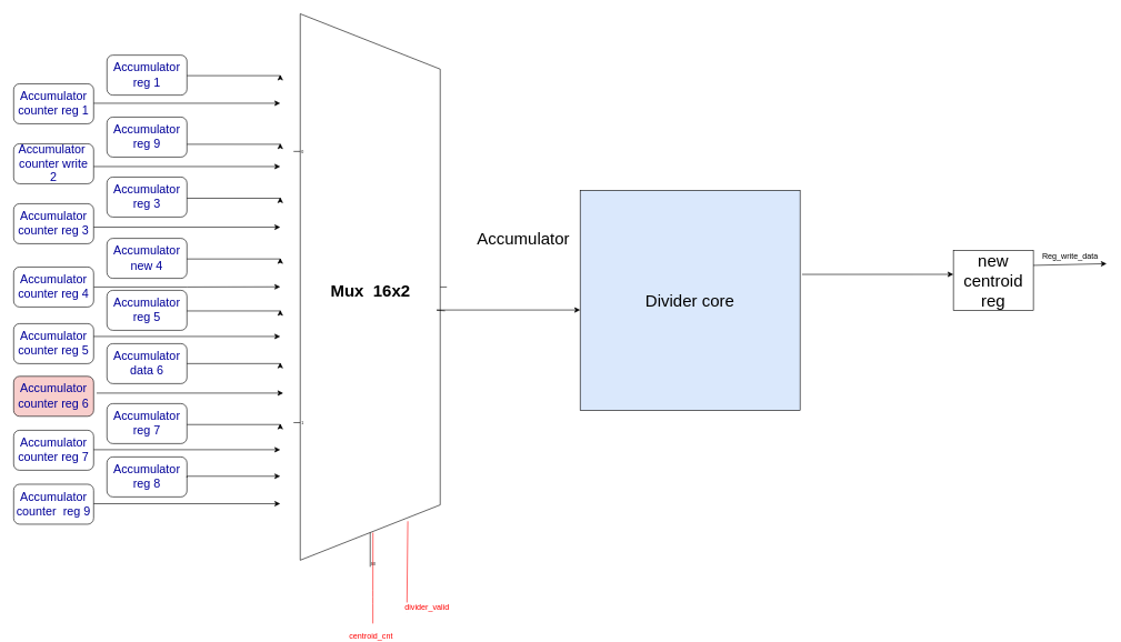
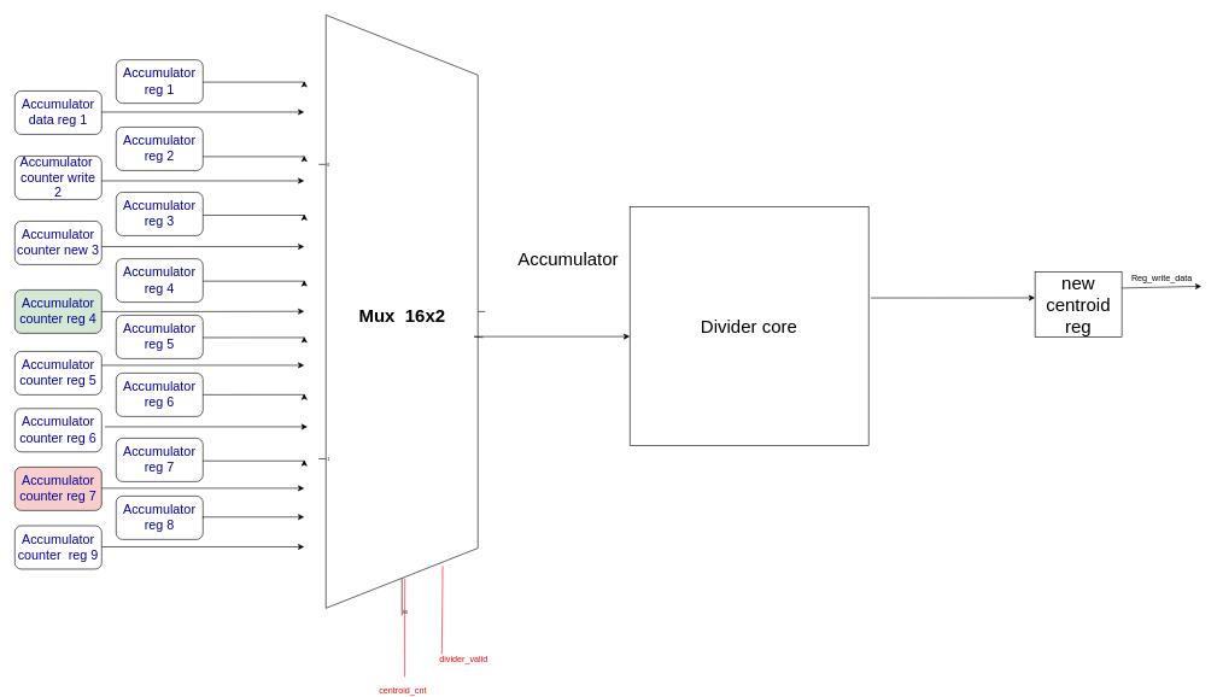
  <mxCell id="0" />
  <mxCell id="1" parent="0" />
  <mxCell id="2" value="Accumulator reg 3" style="rounded=1;whiteSpace=wrap;html=1;fontSize=18;fontColor=#000099;" vertex="1" parent="1"><mxGeometry x="160" y="265" width="120" height="60" as="geometry" /></mxCell>
- <mxCell id="3" value="Accumulator new 4" style="rounded=1;whiteSpace=wrap;html=1;fontSize=18;fontColor=#000099;" vertex="1" parent="1"><mxGeometry x="160" y="357" width="120" height="60" as="geometry" /></mxCell>
+ <mxCell id="3" value="Accumulator reg 4" style="rounded=1;whiteSpace=wrap;html=1;fontSize=18;fontColor=#000099;" vertex="1" parent="1"><mxGeometry x="160" y="357" width="120" height="60" as="geometry" /></mxCell>
  <mxCell id="4" value="Accumulator reg 5" style="rounded=1;whiteSpace=wrap;html=1;fontSize=18;fontColor=#000099;" vertex="1" parent="1"><mxGeometry x="160" y="435" width="120" height="60" as="geometry" /></mxCell>
- <mxCell id="5" value="Accumulator data 6" style="rounded=1;whiteSpace=wrap;html=1;fontSize=18;fontColor=#000099;" vertex="1" parent="1"><mxGeometry x="160" y="515" width="120" height="60" as="geometry" /></mxCell>
- <mxCell id="6" value="Accumulator reg 9" style="rounded=1;whiteSpace=wrap;html=1;fontSize=18;fontColor=#000099;" vertex="1" parent="1"><mxGeometry x="160" y="175" width="120" height="60" as="geometry" /></mxCell>
+ <mxCell id="5" value="Accumulator reg 6" style="rounded=1;whiteSpace=wrap;html=1;fontSize=18;fontColor=#000099;" vertex="1" parent="1"><mxGeometry x="160" y="515" width="120" height="60" as="geometry" /></mxCell>
+ <mxCell id="6" value="Accumulator reg 2" style="rounded=1;whiteSpace=wrap;html=1;fontSize=18;fontColor=#000099;" vertex="1" parent="1"><mxGeometry x="160" y="175" width="120" height="60" as="geometry" /></mxCell>
  <mxCell id="7" value="Accumulator reg 7" style="rounded=1;whiteSpace=wrap;html=1;fontSize=18;fontColor=#000099;" vertex="1" parent="1"><mxGeometry x="160" y="605" width="120" height="60" as="geometry" /></mxCell>
  <mxCell id="8" value="Accumulator reg 1" style="rounded=1;whiteSpace=wrap;html=1;fontSize=18;fontColor=#000099;" vertex="1" parent="1"><mxGeometry x="160" y="82" width="120" height="60" as="geometry" /></mxCell>
  <mxCell id="9" value="&lt;font style=&quot;font-size: 25px&quot;&gt;&lt;b&gt;Mux&amp;nbsp; 16x2&lt;/b&gt;&lt;/font&gt;" style="shadow=0;dashed=0;align=center;fillColor=#ffffff;html=1;strokeWidth=1;shape=mxgraph.electrical.abstract.mux2;" vertex="1" parent="1"><mxGeometry x="440" y="20" width="230" height="830" as="geometry" /></mxCell>
  <mxCell id="10" value="" style="endArrow=none;html=1;strokeColor=#FF0000;fontColor=#FF0000;verticalAlign=top;entryX=0.518;entryY=0.938;entryDx=0;entryDy=0;entryPerimeter=0;" edge="1" parent="1" target="9"><mxGeometry width="50" height="50" relative="1" as="geometry"><mxPoint x="559" y="935" as="sourcePoint" /><mxPoint x="480" y="855" as="targetPoint" /><Array as="points"><mxPoint x="559" y="895" /></Array></mxGeometry></mxCell>
  <mxCell id="11" value="&lt;font color=&quot;#ff0000&quot;&gt;centroid_cnt&lt;/font&gt;" style="text;html=1;resizable=0;points=[];align=center;verticalAlign=middle;labelBackgroundColor=#ffffff;" vertex="1" connectable="0" parent="10"><mxGeometry x="-0.404" y="6" relative="1" as="geometry"><mxPoint x="2" y="60" as="offset" /></mxGeometry></mxCell>
  <mxCell id="12" value="" style="endArrow=none;html=1;strokeColor=#FF0000;fontColor=#FF0000;verticalAlign=top;entryX=0.518;entryY=0.938;entryDx=0;entryDy=0;entryPerimeter=0;" edge="1" parent="1"><mxGeometry width="50" height="50" relative="1" as="geometry"><mxPoint x="610" y="918" as="sourcePoint" /><mxPoint x="611.44" y="781.54" as="targetPoint" /></mxGeometry></mxCell>
  <mxCell id="13" value="&lt;font color=&quot;#ff0000&quot;&gt;divider_valid&lt;/font&gt;" style="text;html=1;resizable=0;points=[];align=center;verticalAlign=middle;labelBackgroundColor=#ffffff;" vertex="1" connectable="0" parent="12"><mxGeometry x="-0.404" y="6" relative="1" as="geometry"><mxPoint x="35.5" y="33.5" as="offset" /></mxGeometry></mxCell>
- <mxCell id="14" value="Accumulator counter&amp;nbsp;reg 3" style="rounded=1;whiteSpace=wrap;html=1;fontSize=18;fontColor=#000099;" vertex="1" parent="1"><mxGeometry x="20" y="305" width="120" height="60" as="geometry" /></mxCell>
+ <mxCell id="14" value="Accumulator counter&amp;nbsp;new 3" style="rounded=1;whiteSpace=wrap;html=1;fontSize=18;fontColor=#000099;" vertex="1" parent="1"><mxGeometry x="20" y="305" width="120" height="60" as="geometry" /></mxCell>
  <mxCell id="15" style="edgeStyle=orthogonalEdgeStyle;rounded=0;orthogonalLoop=1;jettySize=auto;html=1;exitX=1;exitY=0.5;exitDx=0;exitDy=0;strokeColor=#000000;fontColor=#000000;" edge="1" parent="1" source="16"><mxGeometry relative="1" as="geometry"><mxPoint x="420" y="429.714" as="targetPoint" /></mxGeometry></mxCell>
- <mxCell id="16" value="Accumulator counter&amp;nbsp;reg 4" style="rounded=1;whiteSpace=wrap;html=1;fontSize=18;fontColor=#000099;" vertex="1" parent="1"><mxGeometry x="20" y="400" width="120" height="60" as="geometry" /></mxCell>
+ <mxCell id="16" value="Accumulator counter&amp;nbsp;reg 4" style="rounded=1;whiteSpace=wrap;html=1;fontSize=18;fontColor=#000099;fillColor=#d5e8d4;" vertex="1" parent="1"><mxGeometry x="20" y="400" width="120" height="60" as="geometry" /></mxCell>
  <mxCell id="17" value="Accumulator counter&amp;nbsp;reg 5" style="rounded=1;whiteSpace=wrap;html=1;fontSize=18;fontColor=#000099;" vertex="1" parent="1"><mxGeometry x="20" y="485" width="120" height="60" as="geometry" /></mxCell>
- <mxCell id="18" value="Accumulator counter&amp;nbsp;reg 6" style="rounded=1;whiteSpace=wrap;html=1;fontSize=18;fontColor=#000099;fillColor=#f8cecc;" vertex="1" parent="1"><mxGeometry x="20" y="564" width="120" height="60" as="geometry" /></mxCell>
- <mxCell id="19" value="Accumulator counter reg 1" style="rounded=1;whiteSpace=wrap;html=1;fontSize=18;fontColor=#000099;" vertex="1" parent="1"><mxGeometry x="20" y="125" width="120" height="60" as="geometry" /></mxCell>
+ <mxCell id="18" value="Accumulator counter&amp;nbsp;reg 6" style="rounded=1;whiteSpace=wrap;html=1;fontSize=18;fontColor=#000099;" vertex="1" parent="1"><mxGeometry x="20" y="564" width="120" height="60" as="geometry" /></mxCell>
+ <mxCell id="19" value="Accumulator data reg 1" style="rounded=1;whiteSpace=wrap;html=1;fontSize=18;fontColor=#000099;" vertex="1" parent="1"><mxGeometry x="20" y="125" width="120" height="60" as="geometry" /></mxCell>
  <mxCell id="20" value="Accumulator&amp;nbsp; counter&amp;nbsp;write 2" style="rounded=1;whiteSpace=wrap;html=1;fontSize=18;fontColor=#000099;" vertex="1" parent="1"><mxGeometry x="20" y="215" width="120" height="60" as="geometry" /></mxCell>
- <mxCell id="21" value="Accumulator counter&amp;nbsp;reg 7" style="rounded=1;whiteSpace=wrap;html=1;fontSize=18;fontColor=#000099;" vertex="1" parent="1"><mxGeometry x="20" y="645" width="120" height="60" as="geometry" /></mxCell>
+ <mxCell id="21" value="Accumulator counter&amp;nbsp;reg 7" style="rounded=1;whiteSpace=wrap;html=1;fontSize=18;fontColor=#000099;fillColor=#f8cecc;" vertex="1" parent="1"><mxGeometry x="20" y="645" width="120" height="60" as="geometry" /></mxCell>
  <mxCell id="22" value="Accumulator counter&amp;nbsp;&amp;nbsp;reg 9" style="rounded=1;whiteSpace=wrap;html=1;fontSize=18;fontColor=#000099;" vertex="1" parent="1"><mxGeometry x="20" y="726" width="120" height="60" as="geometry" /></mxCell>
  <mxCell id="23" style="edgeStyle=orthogonalEdgeStyle;rounded=0;orthogonalLoop=1;jettySize=auto;html=1;exitX=1;exitY=0.5;exitDx=0;exitDy=0;strokeColor=#000000;fontColor=#000000;" edge="1" parent="1"><mxGeometry relative="1" as="geometry"><mxPoint x="420" y="504.214" as="targetPoint" /><mxPoint x="140" y="504.214" as="sourcePoint" /></mxGeometry></mxCell>
  <mxCell id="24" style="edgeStyle=orthogonalEdgeStyle;rounded=0;orthogonalLoop=1;jettySize=auto;html=1;exitX=1;exitY=0.5;exitDx=0;exitDy=0;strokeColor=#000000;fontColor=#000000;" edge="1" parent="1"><mxGeometry relative="1" as="geometry"><mxPoint x="424.5" y="589.214" as="targetPoint" /><mxPoint x="144.5" y="589.214" as="sourcePoint" /></mxGeometry></mxCell>
  <mxCell id="25" style="edgeStyle=orthogonalEdgeStyle;rounded=0;orthogonalLoop=1;jettySize=auto;html=1;exitX=1;exitY=0.5;exitDx=0;exitDy=0;strokeColor=#000000;fontColor=#000000;" edge="1" parent="1"><mxGeometry relative="1" as="geometry"><mxPoint x="420" y="674.214" as="targetPoint" /><mxPoint x="140" y="674.214" as="sourcePoint" /></mxGeometry></mxCell>
  <mxCell id="26" value="Accumulator reg 8" style="rounded=1;whiteSpace=wrap;html=1;fontSize=18;fontColor=#000099;" vertex="1" parent="1"><mxGeometry x="160" y="685" width="120" height="60" as="geometry" /></mxCell>
  <mxCell id="27" style="edgeStyle=orthogonalEdgeStyle;rounded=0;orthogonalLoop=1;jettySize=auto;html=1;exitX=1;exitY=0.5;exitDx=0;exitDy=0;" edge="1" parent="1"><mxGeometry relative="1" as="geometry"><mxPoint x="280" y="715.929" as="sourcePoint" /><mxPoint x="420" y="714" as="targetPoint" /><Array as="points"><mxPoint x="280" y="714.5" /></Array></mxGeometry></mxCell>
  <mxCell id="28" style="edgeStyle=orthogonalEdgeStyle;rounded=0;orthogonalLoop=1;jettySize=auto;html=1;exitX=1;exitY=0.5;exitDx=0;exitDy=0;strokeColor=#000000;fontColor=#000000;" edge="1" parent="1"><mxGeometry relative="1" as="geometry"><mxPoint x="420" y="755.214" as="targetPoint" /><mxPoint x="140" y="755.214" as="sourcePoint" /></mxGeometry></mxCell>
  <mxCell id="29" style="edgeStyle=orthogonalEdgeStyle;rounded=0;orthogonalLoop=1;jettySize=auto;html=1;exitX=1;exitY=0.5;exitDx=0;exitDy=0;" edge="1" parent="1"><mxGeometry relative="1" as="geometry"><mxPoint x="280" y="636.429" as="sourcePoint" /><mxPoint x="420" y="635" as="targetPoint" /><Array as="points"><mxPoint x="280" y="635.5" /></Array></mxGeometry></mxCell>
  <mxCell id="30" style="edgeStyle=orthogonalEdgeStyle;rounded=0;orthogonalLoop=1;jettySize=auto;html=1;exitX=1;exitY=0.5;exitDx=0;exitDy=0;" edge="1" parent="1"><mxGeometry relative="1" as="geometry"><mxPoint x="280" y="544.929" as="sourcePoint" /><mxPoint x="420" y="543.5" as="targetPoint" /><Array as="points"><mxPoint x="280" y="544" /></Array></mxGeometry></mxCell>
  <mxCell id="31" style="edgeStyle=orthogonalEdgeStyle;rounded=0;orthogonalLoop=1;jettySize=auto;html=1;exitX=1;exitY=0.5;exitDx=0;exitDy=0;" edge="1" parent="1"><mxGeometry relative="1" as="geometry"><mxPoint x="280" y="465.929" as="sourcePoint" /><mxPoint x="420" y="464.5" as="targetPoint" /><Array as="points"><mxPoint x="280" y="465" /></Array></mxGeometry></mxCell>
  <mxCell id="32" style="edgeStyle=orthogonalEdgeStyle;rounded=0;orthogonalLoop=1;jettySize=auto;html=1;exitX=1;exitY=0.5;exitDx=0;exitDy=0;" edge="1" parent="1"><mxGeometry relative="1" as="geometry"><mxPoint x="280" y="387.929" as="sourcePoint" /><mxPoint x="420" y="386.5" as="targetPoint" /><Array as="points"><mxPoint x="280" y="387.5" /></Array></mxGeometry></mxCell>
  <mxCell id="33" style="edgeStyle=orthogonalEdgeStyle;rounded=0;orthogonalLoop=1;jettySize=auto;html=1;exitX=1;exitY=0.5;exitDx=0;exitDy=0;strokeColor=#000000;fontColor=#000000;" edge="1" parent="1"><mxGeometry relative="1" as="geometry"><mxPoint x="420" y="340.214" as="targetPoint" /><mxPoint x="140" y="340.214" as="sourcePoint" /></mxGeometry></mxCell>
  <mxCell id="34" style="edgeStyle=orthogonalEdgeStyle;rounded=0;orthogonalLoop=1;jettySize=auto;html=1;exitX=1;exitY=0.5;exitDx=0;exitDy=0;strokeColor=#000000;fontColor=#000000;" edge="1" parent="1"><mxGeometry relative="1" as="geometry"><mxPoint x="420" y="154.214" as="targetPoint" /><mxPoint x="140" y="154.214" as="sourcePoint" /></mxGeometry></mxCell>
  <mxCell id="35" style="edgeStyle=orthogonalEdgeStyle;rounded=0;orthogonalLoop=1;jettySize=auto;html=1;exitX=1;exitY=0.5;exitDx=0;exitDy=0;strokeColor=#000000;fontColor=#000000;" edge="1" parent="1"><mxGeometry relative="1" as="geometry"><mxPoint x="420" y="249.214" as="targetPoint" /><mxPoint x="140" y="249.214" as="sourcePoint" /></mxGeometry></mxCell>
  <mxCell id="36" style="edgeStyle=orthogonalEdgeStyle;rounded=0;orthogonalLoop=1;jettySize=auto;html=1;exitX=1;exitY=0.5;exitDx=0;exitDy=0;" edge="1" parent="1"><mxGeometry relative="1" as="geometry"><mxPoint x="280" y="296.786" as="sourcePoint" /><mxPoint x="420" y="295.357" as="targetPoint" /><Array as="points"><mxPoint x="280" y="296" /></Array></mxGeometry></mxCell>
  <mxCell id="37" style="edgeStyle=orthogonalEdgeStyle;rounded=0;orthogonalLoop=1;jettySize=auto;html=1;exitX=1;exitY=0.5;exitDx=0;exitDy=0;" edge="1" parent="1"><mxGeometry relative="1" as="geometry"><mxPoint x="280" y="112.786" as="sourcePoint" /><mxPoint x="420" y="111.357" as="targetPoint" /><Array as="points"><mxPoint x="280" y="112" /></Array></mxGeometry></mxCell>
  <mxCell id="38" style="edgeStyle=orthogonalEdgeStyle;rounded=0;orthogonalLoop=1;jettySize=auto;html=1;exitX=1;exitY=0.5;exitDx=0;exitDy=0;" edge="1" parent="1"><mxGeometry relative="1" as="geometry"><mxPoint x="280" y="215.786" as="sourcePoint" /><mxPoint x="420" y="214.357" as="targetPoint" /><Array as="points"><mxPoint x="280" y="215" /></Array></mxGeometry></mxCell>
- <mxCell id="39" value="Divider core" style="whiteSpace=wrap;html=1;aspect=fixed;fontColor=#000000;fontSize=25;fillColor=#dae8fc;" vertex="1" parent="1"><mxGeometry x="870" y="285" width="330" height="330" as="geometry" /></mxCell>
+ <mxCell id="39" value="Divider core" style="whiteSpace=wrap;html=1;aspect=fixed;fontColor=#000000;fontSize=25;" vertex="1" parent="1"><mxGeometry x="870" y="285" width="330" height="330" as="geometry" /></mxCell>
  <mxCell id="40" value="" style="endArrow=classic;html=1;strokeColor=#000000;fontSize=25;fontColor=#000000;exitX=0.988;exitY=0.44;exitDx=0;exitDy=0;exitPerimeter=0;entryX=0;entryY=0.3;entryDx=0;entryDy=0;entryPerimeter=0;" edge="1" parent="1"><mxGeometry width="50" height="50" relative="1" as="geometry"><mxPoint x="667.24" y="465.7" as="sourcePoint" /><mxPoint x="870" y="464.5" as="targetPoint" /><Array as="points"><mxPoint x="650" y="464.5" /></Array></mxGeometry></mxCell>
  <mxCell id="41" value="Accumulator" style="text;html=1;strokeColor=none;fillColor=none;align=center;verticalAlign=middle;whiteSpace=wrap;rounded=0;fontSize=25;fontColor=#000000;" vertex="1" parent="1"><mxGeometry x="765" y="347" width="40" height="20" as="geometry" /></mxCell>
  <mxCell id="42" value="" style="endArrow=classic;html=1;strokeColor=#000000;fontSize=25;fontColor=#000000;exitX=1.009;exitY=0.382;exitDx=0;exitDy=0;exitPerimeter=0;" edge="1" parent="1" source="39"><mxGeometry width="50" height="50" relative="1" as="geometry"><mxPoint x="1310" y="435" as="sourcePoint" /><mxPoint x="1430" y="411" as="targetPoint" /></mxGeometry></mxCell>
  <mxCell id="43" value="new centroid reg" style="rounded=0;whiteSpace=wrap;html=1;fontSize=25;fontColor=#000000;" vertex="1" parent="1"><mxGeometry x="1430" y="375" width="120" height="90" as="geometry" /></mxCell>
  <mxCell id="44" value="&lt;span style=&quot;font-size: 12px;&quot;&gt;Reg_write_data&lt;/span&gt;" style="endArrow=classic;html=1;strokeColor=#000000;fontSize=25;fontColor=#000000;exitX=1;exitY=0.25;exitDx=0;exitDy=0;verticalAlign=bottom;" edge="1" parent="1" source="43"><mxGeometry width="50" height="50" relative="1" as="geometry"><mxPoint x="1600" y="445" as="sourcePoint" /><mxPoint x="1660" y="395" as="targetPoint" /></mxGeometry></mxCell>
